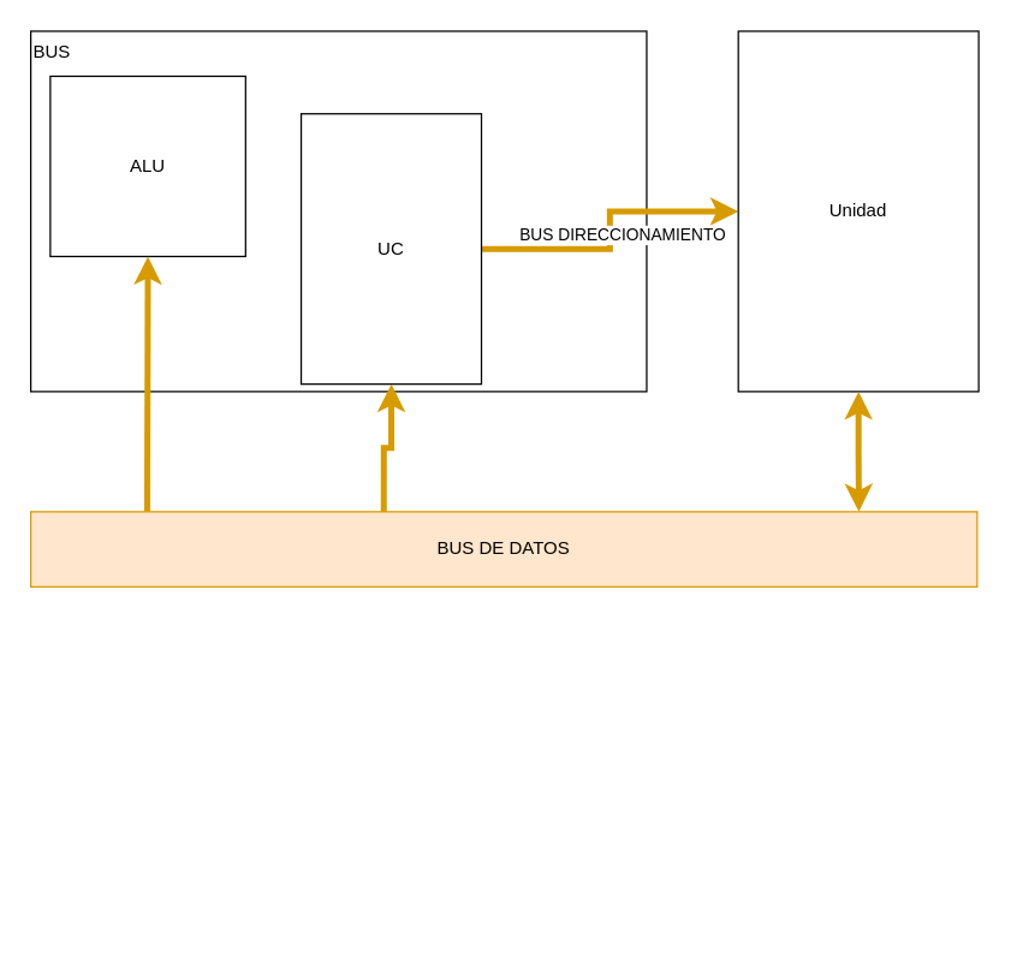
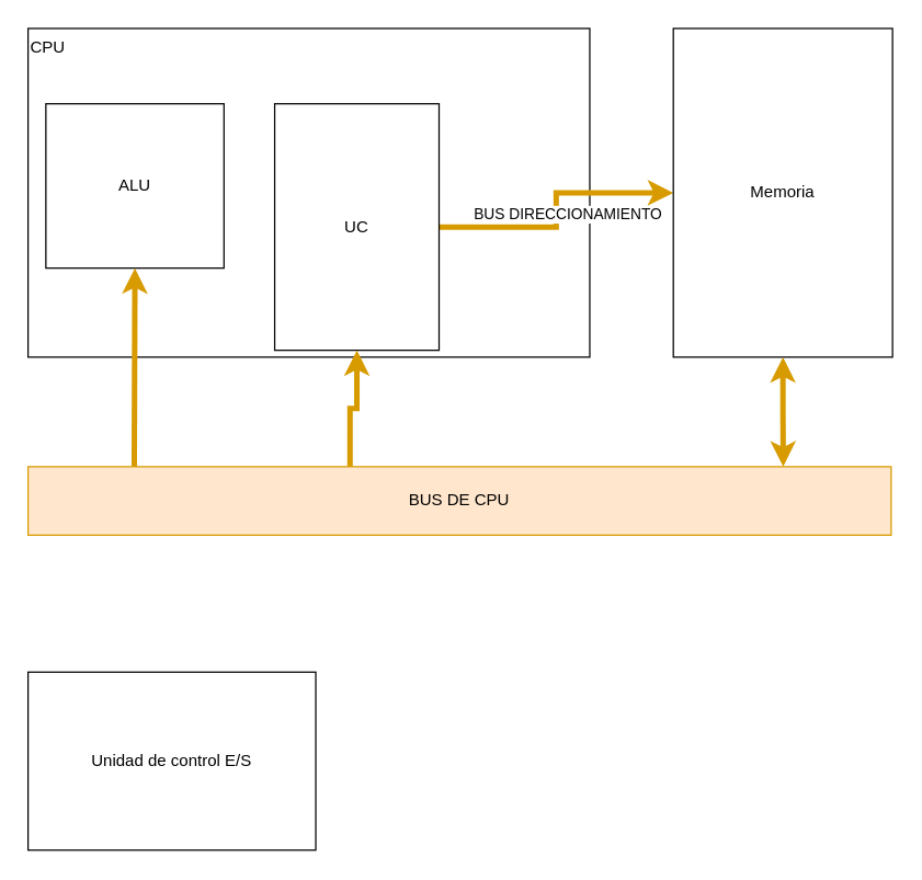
  <mxCell id="0" />
  <mxCell id="1" parent="0" />
- <mxCell id="2" value="BUS" style="rounded=0;whiteSpace=wrap;html=1;align=left;verticalAlign=top;" vertex="1" parent="1"><mxGeometry x="20" y="20" width="410" height="240" as="geometry" /></mxCell>
- <mxCell id="3" value="ALU" style="rounded=0;whiteSpace=wrap;html=1;" vertex="1" parent="1"><mxGeometry x="33" y="50" width="130" height="120" as="geometry" /></mxCell>
+ <mxCell id="2" value="CPU" style="rounded=0;whiteSpace=wrap;html=1;align=left;verticalAlign=top;" vertex="1" parent="1"><mxGeometry x="20" y="20" width="410" height="240" as="geometry" /></mxCell>
+ <mxCell id="3" value="ALU" style="rounded=0;whiteSpace=wrap;html=1;" vertex="1" parent="1"><mxGeometry x="33" y="75" width="130" height="120" as="geometry" /></mxCell>
  <mxCell id="4" style="edgeStyle=orthogonalEdgeStyle;rounded=0;orthogonalLoop=1;jettySize=auto;html=1;exitX=1;exitY=0.5;exitDx=0;exitDy=0;fillColor=#ffe6cc;strokeColor=#d79b00;strokeWidth=4;" edge="1" parent="1" source="6" target="10"><mxGeometry relative="1" as="geometry" /></mxCell>
  <mxCell id="5" value="BUS DIRECCIONAMIENTO" style="edgeLabel;html=1;align=center;verticalAlign=middle;resizable=0;points=[];" vertex="1" connectable="0" parent="4"><mxGeometry x="-0.614" y="-1" relative="1" as="geometry"><mxPoint x="55" y="-11" as="offset" /></mxGeometry></mxCell>
  <mxCell id="6" value="UC" style="rounded=0;whiteSpace=wrap;html=1;" vertex="1" parent="1"><mxGeometry x="200" y="75" width="120" height="180" as="geometry" /></mxCell>
  <mxCell id="7" style="edgeStyle=orthogonalEdgeStyle;rounded=0;orthogonalLoop=1;jettySize=auto;html=1;exitX=0.373;exitY=0.005;exitDx=0;exitDy=0;entryX=0.5;entryY=1;entryDx=0;entryDy=0;exitPerimeter=0;strokeWidth=4;fillColor=#ffe6cc;strokeColor=#d79b00;" edge="1" parent="1" source="9" target="6"><mxGeometry relative="1" as="geometry"><mxPoint x="255" y="340" as="sourcePoint" /></mxGeometry></mxCell>
  <mxCell id="8" style="edgeStyle=orthogonalEdgeStyle;rounded=0;orthogonalLoop=1;jettySize=auto;html=1;exitX=0.25;exitY=0;exitDx=0;exitDy=0;entryX=0.5;entryY=1;entryDx=0;entryDy=0;strokeWidth=4;fillColor=#ffe6cc;strokeColor=#d79b00;" edge="1" parent="1" target="3"><mxGeometry relative="1" as="geometry"><mxPoint x="97.5" y="340" as="sourcePoint" /></mxGeometry></mxCell>
- <mxCell id="9" value="BUS DE DATOS" style="rounded=0;whiteSpace=wrap;html=1;fillColor=#ffe6cc;strokeColor=#d79b00;" vertex="1" parent="1"><mxGeometry x="20" y="340" width="630" height="50" as="geometry" /></mxCell>
- <mxCell id="10" value="Unidad" style="rounded=0;whiteSpace=wrap;html=1;" vertex="1" parent="1"><mxGeometry x="491" y="20" width="160" height="240" as="geometry" /></mxCell>
+ <mxCell id="9" value="BUS DE CPU" style="rounded=0;whiteSpace=wrap;html=1;fillColor=#ffe6cc;strokeColor=#d79b00;" vertex="1" parent="1"><mxGeometry x="20" y="340" width="630" height="50" as="geometry" /></mxCell>
+ <mxCell id="10" value="Memoria" style="rounded=0;whiteSpace=wrap;html=1;" vertex="1" parent="1"><mxGeometry x="491" y="20" width="160" height="240" as="geometry" /></mxCell>
+ <mxCell id="11" value="Unidad de control E/S" style="rounded=0;whiteSpace=wrap;html=1;" vertex="1" parent="1"><mxGeometry x="20" y="490" width="210" height="130" as="geometry" /></mxCell>
  <mxCell id="12" style="edgeStyle=orthogonalEdgeStyle;rounded=0;orthogonalLoop=1;jettySize=auto;html=1;exitX=0.5;exitY=1;exitDx=0;exitDy=0;entryX=0.875;entryY=0;entryDx=0;entryDy=0;entryPerimeter=0;startArrow=classic;startFill=1;strokeWidth=4;fillColor=#ffe6cc;strokeColor=#d79b00;" edge="1" parent="1" source="10" target="9"><mxGeometry relative="1" as="geometry" /></mxCell>
